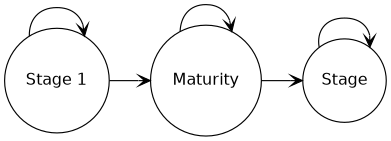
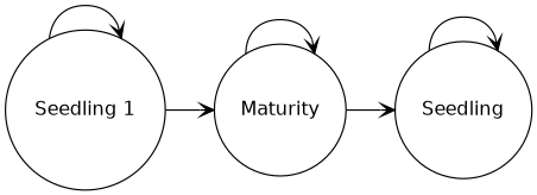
  graph {
    fontsize=10
    rankdir=LR
    node [fontname=Helvetica shape=circle]
    edge [arrowhead=vee color=black dir=forward]
-   n1 [label=Stage]
-   n2 [label="Stage 1"]
+   n1 [label=Seedling]
+   n2 [label="Seedling 1"]
    n3 [label=Maturity]
    n1 -- n1
    n2 -- n2
    n2 -- n3
    n3 -- n1
    n3 -- n3
  }
